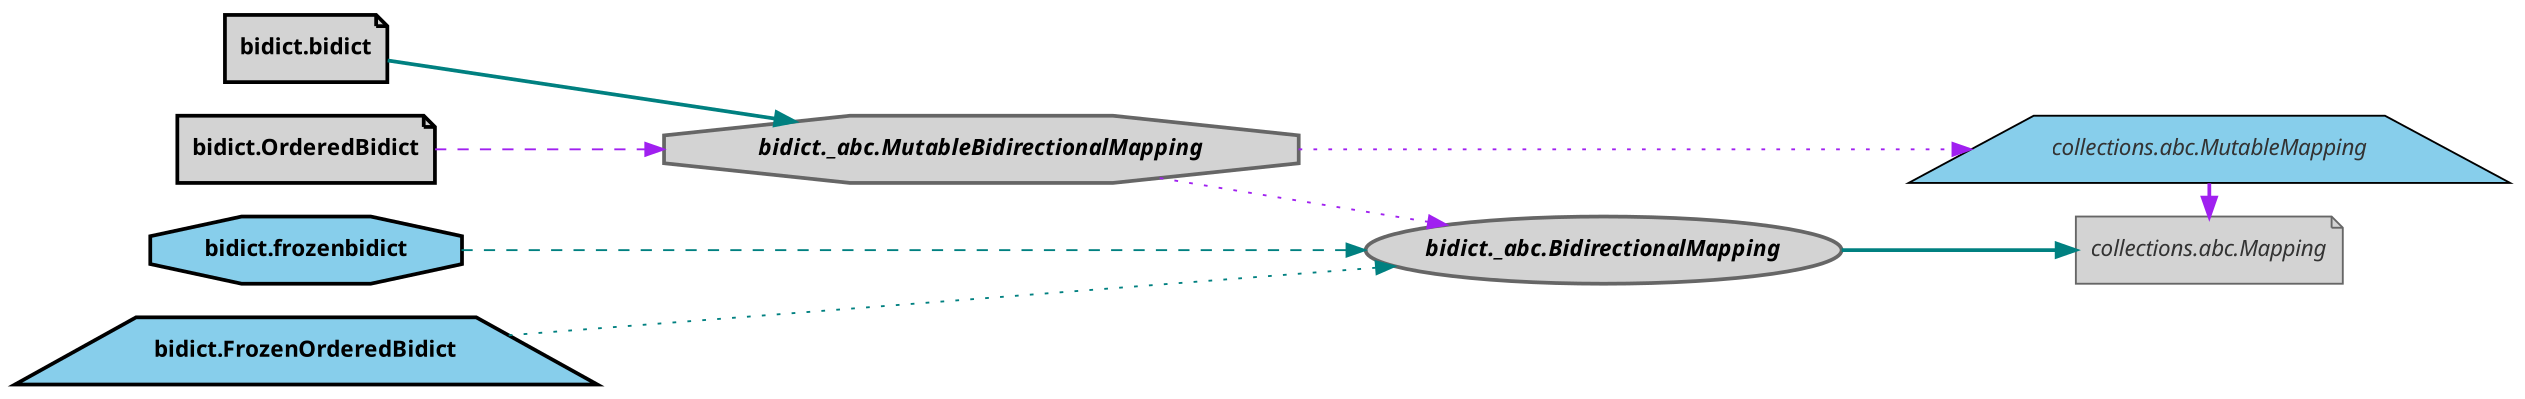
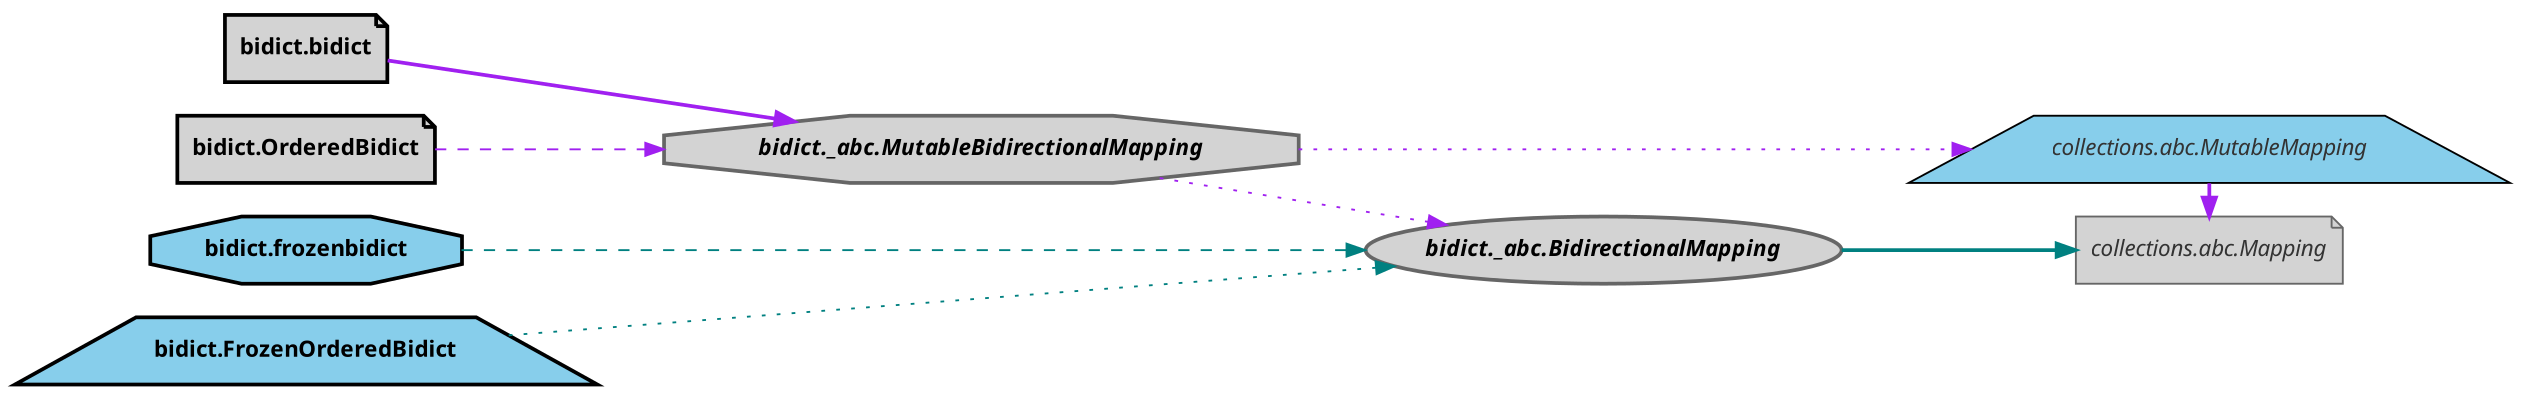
  digraph {
    rankdir=LR
    node [fillcolor=lightgrey fontname="FiraMono Nerd Font Bold" fontsize=12 shape=note style="bold,filled"]
    edge [color=purple style=bold]
    n1 [label="bidict.bidict"]
    n2 [fillcolor=skyblue label="bidict.frozenbidict" shape=octagon]
    n3 [label="bidict.OrderedBidict"]
    n4 [fillcolor=skyblue label="bidict.FrozenOrderedBidict" shape=trapezium]
    n5 [color="#666666" fontcolor=black fontname="Cousine Nerd Font Bold Italic" label="bidict._abc.BidirectionalMapping" shape=ellipse style="filled, bold"]
    n6 [color="#666666" fontcolor=black fontname="Cousine Nerd Font Bold Italic" label="bidict._abc.MutableBidirectionalMapping" shape=octagon style="filled, bold"]
    n7 [color="#666666" fontcolor="#333333" fontname="Cousine Nerd Font Italic" label="collections.abc.Mapping" style=filled]
    n8 [color=black fillcolor=skyblue fontcolor="#333333" fontname="Cousine Nerd Font Italic" label="collections.abc.MutableMapping" shape=trapezium style=filled]
    subgraph sub_1 {
      n5
      n6
      subgraph sub_2 {
        rank=same
        n1
        n2
        n3
        n4
      }
    }
    subgraph sub_3 {
      n5
      n6
      subgraph sub_4 {
        rank=same
        n7
        n8
      }
    }
-   n1 -> n6 [color=teal]
+   n1 -> n6
    n2 -> n5 [color=teal style=dashed]
    n3 -> n6 [style=dashed]
    n4 -> n5 [color=teal style=dotted]
    n5 -> n7 [color=teal]
    n6 -> n5 [style=dotted]
    n6 -> n8 [style=dotted]
    n8 -> n7
  }
